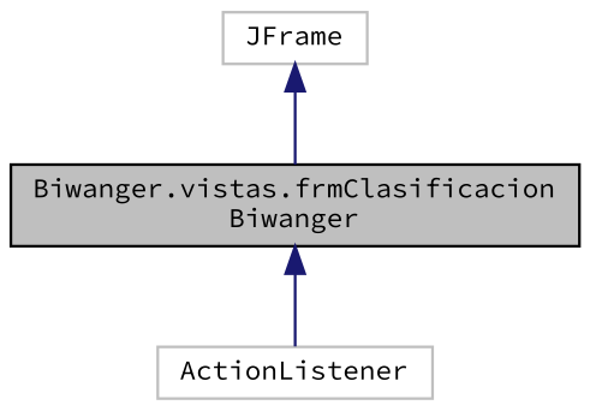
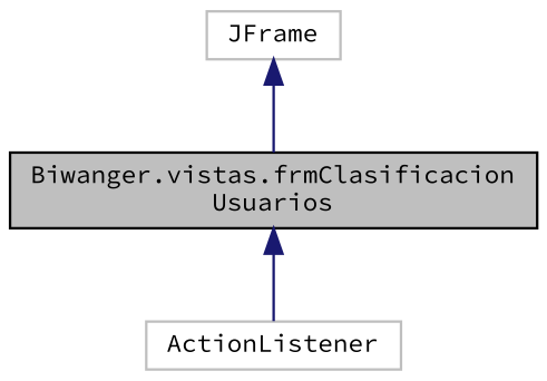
  digraph {
    fontname="Source Code Pro"
    node [color=grey75 fillcolor=white fontname="Source Code Pro" fontsize=10 shape=record style=filled]
    edge [color=midnightblue dir=back fontname="Source Code Pro" fontsize=10 labelfontname=Helvetica labelfontsize=10 style=solid]
-   n1 [color=black fillcolor=grey75 fontcolor=black height=0.2 label="Biwanger.vistas.frmClasificacion\lBiwanger" width=0.4]
+   n1 [color=black fillcolor=grey75 fontcolor=black height=0.2 label="Biwanger.vistas.frmClasificacion\lUsuarios" width=0.4]
    n2 [height=0.2 label=ActionListener width=0.4]
    n3 [height=0.2 label=JFrame width=0.4]
    n1 -> n2
    n3 -> n1
  }
